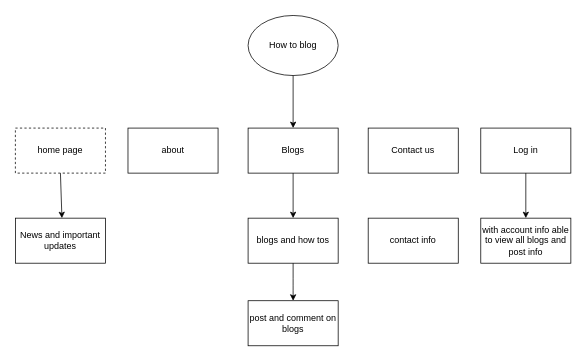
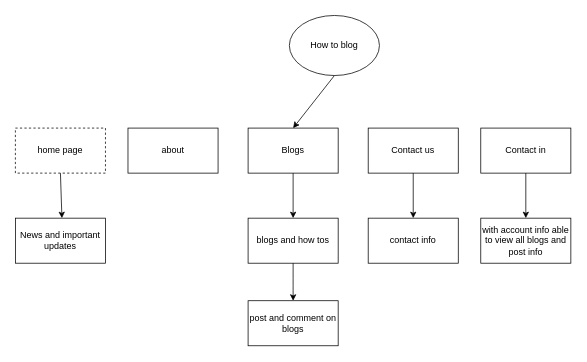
  <mxCell id="0" />
  <mxCell id="1" parent="0" />
- <mxCell id="2" value="How to blog" style="ellipse;whiteSpace=wrap;html=1;" vertex="1" parent="1"><mxGeometry x="330" y="20" width="120" height="80" as="geometry" /></mxCell>
+ <mxCell id="2" value="How to blog" style="ellipse;whiteSpace=wrap;html=1;" vertex="1" parent="1"><mxGeometry x="385" y="20" width="120" height="80" as="geometry" /></mxCell>
  <mxCell id="3" value="" style="endArrow=classic;html=1;exitX=0.5;exitY=1;exitDx=0;exitDy=0;entryX=0.5;entryY=0;entryDx=0;entryDy=0;" edge="1" parent="1" source="2" target="7"><mxGeometry width="50" height="50" relative="1" as="geometry"><mxPoint x="340" y="170" as="sourcePoint" /><mxPoint x="390" y="160" as="targetPoint" /></mxGeometry></mxCell>
  <mxCell id="4" value="home page" style="rounded=0;whiteSpace=wrap;html=1;dashed=1;" vertex="1" parent="1"><mxGeometry x="20" y="170" width="120" height="60" as="geometry" /></mxCell>
  <mxCell id="5" value="" style="endArrow=classic;html=1;exitX=0.5;exitY=1;exitDx=0;exitDy=0;" edge="1" parent="1" source="4"><mxGeometry width="50" height="50" relative="1" as="geometry"><mxPoint x="340" y="260" as="sourcePoint" /><mxPoint x="82" y="290" as="targetPoint" /></mxGeometry></mxCell>
  <mxCell id="6" value="about" style="rounded=0;whiteSpace=wrap;html=1;" vertex="1" parent="1"><mxGeometry x="170" y="170" width="120" height="60" as="geometry" /></mxCell>
  <mxCell id="7" value="Blogs" style="rounded=0;whiteSpace=wrap;html=1;" vertex="1" parent="1"><mxGeometry x="330" y="170" width="120" height="60" as="geometry" /></mxCell>
  <mxCell id="8" value="Contact us" style="rounded=0;whiteSpace=wrap;html=1;" vertex="1" parent="1"><mxGeometry x="490" y="170" width="120" height="60" as="geometry" /></mxCell>
- <mxCell id="9" value="Log in" style="rounded=0;whiteSpace=wrap;html=1;" vertex="1" parent="1"><mxGeometry x="640" y="170" width="120" height="60" as="geometry" /></mxCell>
+ <mxCell id="9" value="Contact in" style="rounded=0;whiteSpace=wrap;html=1;" vertex="1" parent="1"><mxGeometry x="640" y="170" width="120" height="60" as="geometry" /></mxCell>
  <mxCell id="10" value="News and important updates" style="rounded=0;whiteSpace=wrap;html=1;" vertex="1" parent="1"><mxGeometry x="20" y="290" width="120" height="60" as="geometry" /></mxCell>
  <mxCell id="11" value="blogs and how tos" style="rounded=0;whiteSpace=wrap;html=1;" vertex="1" parent="1"><mxGeometry x="330" y="290" width="120" height="60" as="geometry" /></mxCell>
  <mxCell id="12" value="" style="endArrow=classic;html=1;exitX=0.5;exitY=1;exitDx=0;exitDy=0;entryX=0.5;entryY=0;entryDx=0;entryDy=0;" edge="1" parent="1" source="7" target="11"><mxGeometry width="50" height="50" relative="1" as="geometry"><mxPoint x="360" y="310" as="sourcePoint" /><mxPoint x="390" y="300" as="targetPoint" /></mxGeometry></mxCell>
  <mxCell id="13" value="contact info" style="rounded=0;whiteSpace=wrap;html=1;" vertex="1" parent="1"><mxGeometry x="490" y="290" width="120" height="60" as="geometry" /></mxCell>
+ <mxCell id="14" value="" style="endArrow=classic;html=1;exitX=0.5;exitY=1;exitDx=0;exitDy=0;entryX=0.5;entryY=0;entryDx=0;entryDy=0;" edge="1" parent="1" source="8" target="13"><mxGeometry width="50" height="50" relative="1" as="geometry"><mxPoint x="360" y="310" as="sourcePoint" /><mxPoint x="410" y="260" as="targetPoint" /><Array as="points" /></mxGeometry></mxCell>
  <mxCell id="15" value="with account info able to view all blogs and post info" style="rounded=0;whiteSpace=wrap;html=1;" vertex="1" parent="1"><mxGeometry x="640" y="290" width="120" height="60" as="geometry" /></mxCell>
  <mxCell id="16" value="" style="endArrow=classic;html=1;exitX=0.5;exitY=1;exitDx=0;exitDy=0;" edge="1" parent="1" source="9" target="15"><mxGeometry width="50" height="50" relative="1" as="geometry"><mxPoint x="750" y="280" as="sourcePoint" /><mxPoint x="800" y="230" as="targetPoint" /></mxGeometry></mxCell>
  <mxCell id="17" value="post and comment on blogs" style="rounded=0;whiteSpace=wrap;html=1;" vertex="1" parent="1"><mxGeometry x="330" y="400" width="120" height="60" as="geometry" /></mxCell>
  <mxCell id="18" value="" style="endArrow=classic;html=1;exitX=0.5;exitY=1;exitDx=0;exitDy=0;" edge="1" parent="1" source="11"><mxGeometry width="50" height="50" relative="1" as="geometry"><mxPoint x="360" y="500" as="sourcePoint" /><mxPoint x="390" y="400" as="targetPoint" /><Array as="points"><mxPoint x="390" y="380" /></Array></mxGeometry></mxCell>
